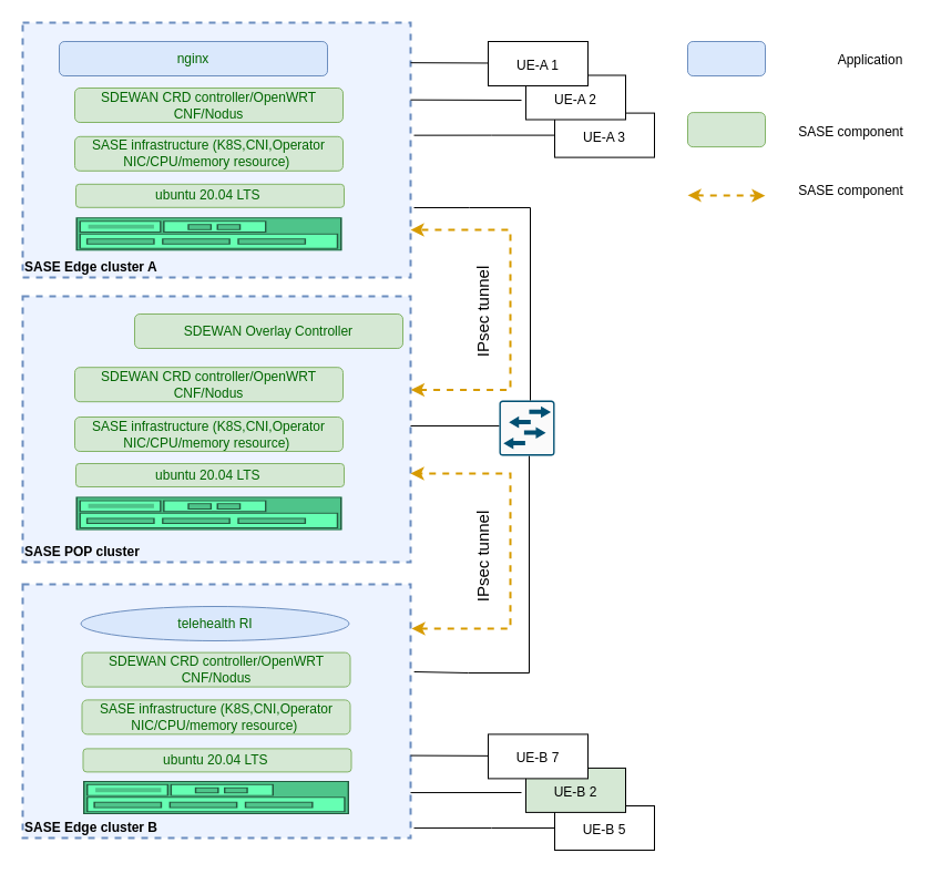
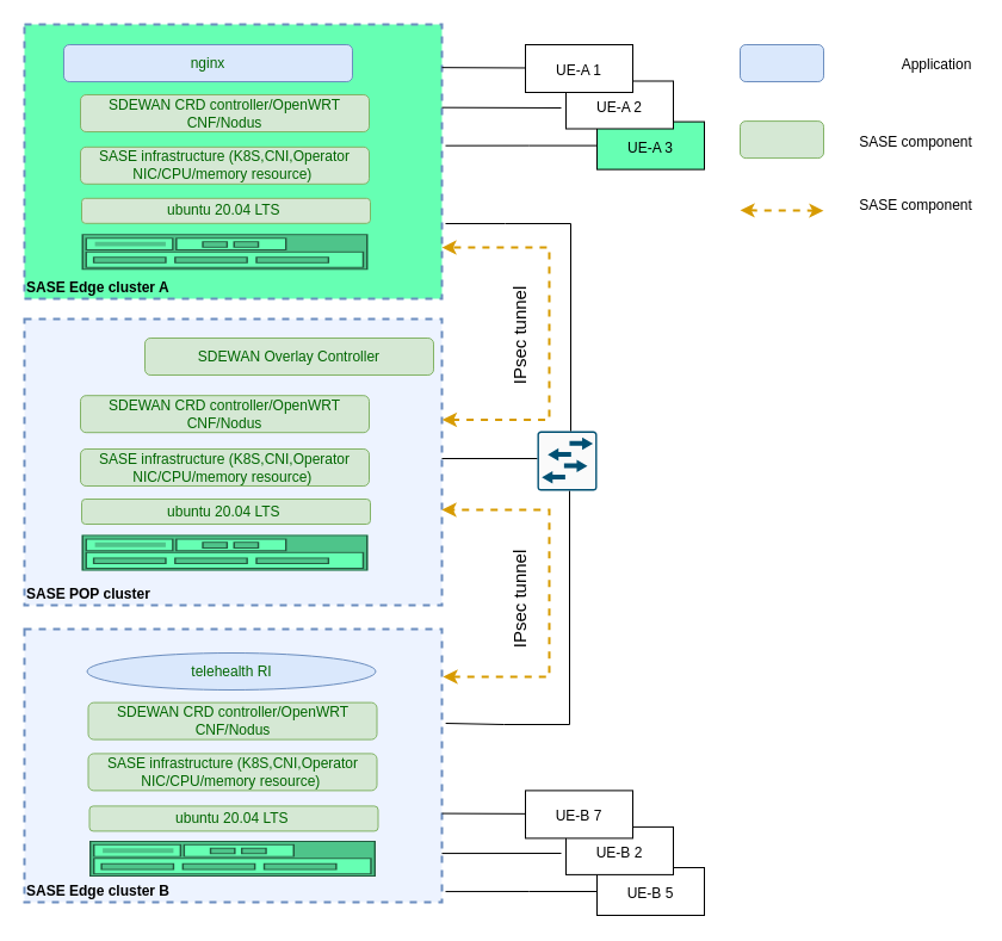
  <mxCell id="0" />
  <mxCell id="1" parent="0" />
  <mxCell id="2" value="&lt;font style=&quot;font-size: 12px&quot;&gt;UE-B 5&lt;/font&gt;" style="rounded=0;whiteSpace=wrap;html=1;fontSize=18;" parent="1" vertex="1"><mxGeometry x="500" y="727" width="90" height="40" as="geometry" /></mxCell>
  <mxCell id="3" value="SASE POP cluster" style="rounded=0;whiteSpace=wrap;html=1;strokeColor=#6C8EBF;strokeWidth=2;dashed=1;verticalAlign=bottom;align=left;fontStyle=1;fillColor=#EDF3FF;glass=0;sketch=0;" parent="1" vertex="1"><mxGeometry x="20" y="267" width="350" height="240" as="geometry" /></mxCell>
  <mxCell id="4" value="" style="html=1;labelPosition=right;align=left;spacingLeft=15;shadow=0;dashed=0;outlineConnect=0;shape=mxgraph.rack.general.switches_1;strokeColor=#6c8ebf;fillColor=#66FFB3;" parent="1" vertex="1"><mxGeometry x="68" y="448" width="240" height="30" as="geometry" /></mxCell>
  <mxCell id="5" value="&lt;font color=&quot;#006600&quot;&gt;ubuntu 20.04 LTS&amp;nbsp;&lt;/font&gt;" style="rounded=1;whiteSpace=wrap;html=1;fillColor=#d5e8d4;strokeColor=#82b366;" parent="1" vertex="1"><mxGeometry x="68" y="418" width="242" height="21" as="geometry" /></mxCell>
  <mxCell id="6" value="&lt;font color=&quot;#006600&quot;&gt;SDEWAN CRD controller/OpenWRT CNF/Nodus&lt;/font&gt;" style="rounded=1;whiteSpace=wrap;html=1;fillColor=#d5e8d4;strokeColor=#82b366;" parent="1" vertex="1"><mxGeometry x="67" y="331.2" width="242" height="31" as="geometry" /></mxCell>
  <mxCell id="7" value="&lt;font color=&quot;#006600&quot;&gt;SASE infrastructure (&lt;/font&gt;&lt;span style=&quot;color: rgb(0 , 102 , 0)&quot;&gt;K8S,CNI,Operator&lt;/span&gt;&lt;br style=&quot;color: rgb(0 , 102 , 0)&quot;&gt;&lt;span style=&quot;color: rgb(0 , 102 , 0)&quot;&gt;NIC/CPU/memory resource&lt;/span&gt;&lt;font color=&quot;#006600&quot;&gt;)&amp;nbsp;&lt;/font&gt;" style="rounded=1;whiteSpace=wrap;html=1;fillColor=#d5e8d4;strokeColor=#82b366;" parent="1" vertex="1"><mxGeometry x="67" y="376" width="242" height="31" as="geometry" /></mxCell>
- <mxCell id="8" value="SASE Edge cluster A" style="rounded=0;whiteSpace=wrap;html=1;strokeColor=#6C8EBF;strokeWidth=2;dashed=1;verticalAlign=bottom;align=left;fontStyle=1;fillColor=#EDF3FF;glass=0;sketch=0;" parent="1" vertex="1"><mxGeometry x="20" y="20" width="350" height="230" as="geometry" /></mxCell>
+ <mxCell id="8" value="SASE Edge cluster A" style="rounded=0;whiteSpace=wrap;html=1;strokeColor=#6C8EBF;strokeWidth=2;dashed=1;verticalAlign=bottom;align=left;fontStyle=1;fillColor=#66ffb3;glass=0;sketch=0;" parent="1" vertex="1"><mxGeometry x="20" y="20" width="350" height="230" as="geometry" /></mxCell>
  <mxCell id="9" value="" style="html=1;labelPosition=right;align=left;spacingLeft=15;shadow=0;dashed=0;outlineConnect=0;shape=mxgraph.rack.general.switches_1;strokeColor=#6c8ebf;fillColor=#66FFB3;" parent="1" vertex="1"><mxGeometry x="68" y="195.8" width="240" height="30" as="geometry" /></mxCell>
  <mxCell id="10" value="&lt;font color=&quot;#006600&quot;&gt;ubuntu 20.04 LTS&amp;nbsp;&lt;/font&gt;" style="rounded=1;whiteSpace=wrap;html=1;fillColor=#d5e8d4;strokeColor=#82b366;" parent="1" vertex="1"><mxGeometry x="68" y="165.8" width="242" height="21" as="geometry" /></mxCell>
  <mxCell id="11" value="&lt;font color=&quot;#006600&quot;&gt;SDEWAN CRD controller/OpenWRT CNF/Nodus&lt;/font&gt;" style="rounded=1;whiteSpace=wrap;html=1;fillColor=#d5e8d4;strokeColor=#82b366;" parent="1" vertex="1"><mxGeometry x="67" y="79" width="242" height="31" as="geometry" /></mxCell>
  <mxCell id="12" value="&lt;font color=&quot;#006600&quot;&gt;SASE infrastructure (&lt;/font&gt;&lt;span style=&quot;color: rgb(0 , 102 , 0)&quot;&gt;K8S,CNI,Operator&lt;/span&gt;&lt;br style=&quot;color: rgb(0 , 102 , 0)&quot;&gt;&lt;span style=&quot;color: rgb(0 , 102 , 0)&quot;&gt;NIC/CPU/memory resource&lt;/span&gt;&lt;font color=&quot;#006600&quot;&gt;)&amp;nbsp;&lt;/font&gt;" style="rounded=1;whiteSpace=wrap;html=1;fillColor=#d5e8d4;strokeColor=#82b366;" parent="1" vertex="1"><mxGeometry x="67" y="122.8" width="242" height="31" as="geometry" /></mxCell>
  <mxCell id="13" value="SASE Edge cluster B" style="rounded=0;whiteSpace=wrap;html=1;strokeColor=#6C8EBF;strokeWidth=2;dashed=1;verticalAlign=bottom;align=left;fontStyle=1;fillColor=#EDF3FF;glass=0;sketch=0;" parent="1" vertex="1"><mxGeometry x="20" y="527" width="350" height="229" as="geometry" /></mxCell>
  <mxCell id="14" value="&lt;font color=&quot;#006600&quot;&gt;SDEWAN CRD controller/OpenWRT CNF/Nodus&lt;/font&gt;" style="rounded=1;whiteSpace=wrap;html=1;fillColor=#d5e8d4;strokeColor=#82b366;" parent="1" vertex="1"><mxGeometry x="73.5" y="588.6" width="242" height="31" as="geometry" /></mxCell>
  <mxCell id="15" value="&lt;font color=&quot;#006600&quot;&gt;SASE infrastructure (&lt;/font&gt;&lt;span style=&quot;color: rgb(0 , 102 , 0)&quot;&gt;K8S,CNI,Operator&lt;/span&gt;&lt;br style=&quot;color: rgb(0 , 102 , 0)&quot;&gt;&lt;span style=&quot;color: rgb(0 , 102 , 0)&quot;&gt;NIC/CPU/memory resource&lt;/span&gt;&lt;font color=&quot;#006600&quot;&gt;)&amp;nbsp;&lt;/font&gt;" style="rounded=1;whiteSpace=wrap;html=1;fillColor=#d5e8d4;strokeColor=#82b366;" parent="1" vertex="1"><mxGeometry x="73.5" y="631.4" width="242" height="31" as="geometry" /></mxCell>
  <mxCell id="16" value="&lt;font color=&quot;#006600&quot;&gt;ubuntu 20.04 LTS&amp;nbsp;&lt;/font&gt;" style="rounded=1;whiteSpace=wrap;html=1;fillColor=#d5e8d4;strokeColor=#82b366;" parent="1" vertex="1"><mxGeometry x="74.5" y="675.4" width="242" height="21" as="geometry" /></mxCell>
  <mxCell id="17" value="" style="endArrow=none;html=1;rounded=0;entryX=0.5;entryY=1;entryDx=0;entryDy=0;entryPerimeter=0;exitX=1.009;exitY=0.345;exitDx=0;exitDy=0;exitPerimeter=0;" parent="1" source="13" edge="1"><mxGeometry width="50" height="50" relative="1" as="geometry"><mxPoint x="373" y="575.5" as="sourcePoint" /><mxPoint x="477" y="363" as="targetPoint" /><Array as="points"><mxPoint x="422" y="607" /><mxPoint x="477" y="607" /></Array></mxGeometry></mxCell>
  <mxCell id="18" value="" style="endArrow=none;html=1;rounded=0;" parent="1" edge="1"><mxGeometry width="50" height="50" relative="1" as="geometry"><mxPoint x="370" y="384" as="sourcePoint" /><mxPoint x="460" y="384" as="targetPoint" /><Array as="points" /></mxGeometry></mxCell>
  <mxCell id="19" value="&lt;font color=&quot;#006600&quot;&gt;nginx&lt;/font&gt;" style="rounded=1;whiteSpace=wrap;html=1;fillColor=#dae8fc;strokeColor=#6c8ebf;" parent="1" vertex="1"><mxGeometry x="53" y="37" width="242" height="31" as="geometry" /></mxCell>
  <mxCell id="20" value="" style="html=1;labelPosition=right;align=left;spacingLeft=15;shadow=0;dashed=0;outlineConnect=0;shape=mxgraph.rack.general.switches_1;strokeColor=#6c8ebf;fillColor=#66FFB3;" parent="1" vertex="1"><mxGeometry x="74.5" y="704.4" width="240" height="30" as="geometry" /></mxCell>
  <mxCell id="21" value="&lt;font color=&quot;#006600&quot;&gt;telehealth RI&lt;/font&gt;" style="ellipse;whiteSpace=wrap;html=1;fillColor=#dae8fc;strokeColor=#6c8ebf;" parent="1" vertex="1"><mxGeometry x="72.5" y="547" width="242" height="31" as="geometry" /></mxCell>
  <mxCell id="22" value="&lt;font color=&quot;#006600&quot;&gt;SDEWAN Overlay Controller&lt;/font&gt;" style="rounded=1;whiteSpace=wrap;html=1;fillColor=#d5e8d4;strokeColor=#82b366;" parent="1" vertex="1"><mxGeometry x="121" y="283" width="242" height="31" as="geometry" /></mxCell>
  <mxCell id="23" value="" style="sketch=0;points=[[0.015,0.015,0],[0.985,0.015,0],[0.985,0.985,0],[0.015,0.985,0],[0.25,0,0],[0.5,0,0],[0.75,0,0],[1,0.25,0],[1,0.5,0],[1,0.75,0],[0.75,1,0],[0.5,1,0],[0.25,1,0],[0,0.75,0],[0,0.5,0],[0,0.25,0]];verticalLabelPosition=bottom;html=1;verticalAlign=top;aspect=fixed;align=center;pointerEvents=1;shape=mxgraph.cisco19.rect;prIcon=l2_switch;fillColor=#FAFAFA;strokeColor=#005073;" parent="1" vertex="1"><mxGeometry x="450" y="361" width="50" height="50" as="geometry" /></mxCell>
  <mxCell id="24" value="" style="endArrow=none;html=1;rounded=0;entryX=0.5;entryY=0;entryDx=0;entryDy=0;entryPerimeter=0;" parent="1" edge="1"><mxGeometry width="50" height="50" relative="1" as="geometry"><mxPoint x="373" y="187" as="sourcePoint" /><mxPoint x="478" y="361" as="targetPoint" /><Array as="points"><mxPoint x="423" y="187" /><mxPoint x="478" y="187" /></Array></mxGeometry></mxCell>
  <mxCell id="25" value="" style="endArrow=none;html=1;rounded=0;entryX=0;entryY=0.5;entryDx=0;entryDy=0;entryPerimeter=0;" parent="1" edge="1"><mxGeometry width="50" height="50" relative="1" as="geometry"><mxPoint x="370" y="681.57" as="sourcePoint" /><mxPoint x="440" y="681.87" as="targetPoint" /></mxGeometry></mxCell>
- <mxCell id="26" value="&lt;font style=&quot;font-size: 12px&quot;&gt;UE-B 2&lt;/font&gt;" style="rounded=0;whiteSpace=wrap;html=1;fontSize=18;fillColor=#d5e8d4;" parent="1" vertex="1"><mxGeometry x="474" y="692.9" width="90" height="40" as="geometry" /></mxCell>
+ <mxCell id="26" value="&lt;font style=&quot;font-size: 12px&quot;&gt;UE-B 2&lt;/font&gt;" style="rounded=0;whiteSpace=wrap;html=1;fontSize=18;" parent="1" vertex="1"><mxGeometry x="474" y="692.9" width="90" height="40" as="geometry" /></mxCell>
  <mxCell id="27" value="&lt;font style=&quot;font-size: 12px&quot;&gt;UE-B 7&lt;/font&gt;" style="rounded=0;whiteSpace=wrap;html=1;fontSize=18;" parent="1" vertex="1"><mxGeometry x="440" y="662.4" width="90" height="40" as="geometry" /></mxCell>
  <mxCell id="28" value="" style="endArrow=none;html=1;rounded=0;" parent="1" edge="1"><mxGeometry width="50" height="50" relative="1" as="geometry"><mxPoint x="370" y="715.07" as="sourcePoint" /><mxPoint x="470" y="715" as="targetPoint" /></mxGeometry></mxCell>
  <mxCell id="29" value="" style="endArrow=none;html=1;rounded=0;entryX=0;entryY=0.5;entryDx=0;entryDy=0;" parent="1" target="2" edge="1"><mxGeometry width="50" height="50" relative="1" as="geometry"><mxPoint x="373" y="747.07" as="sourcePoint" /><mxPoint x="473" y="747" as="targetPoint" /><Array as="points"><mxPoint x="443" y="747" /></Array></mxGeometry></mxCell>
- <mxCell id="30" value="&lt;font style=&quot;font-size: 12px&quot;&gt;UE-A 3&lt;/font&gt;" style="rounded=0;whiteSpace=wrap;html=1;fontSize=18;" parent="1" vertex="1"><mxGeometry x="500" y="101.6" width="90" height="40" as="geometry" /></mxCell>
+ <mxCell id="30" value="&lt;font style=&quot;font-size: 12px&quot;&gt;UE-A 3&lt;/font&gt;" style="rounded=0;whiteSpace=wrap;html=1;fontSize=18;fillColor=#66ffb3;" parent="1" vertex="1"><mxGeometry x="500" y="101.6" width="90" height="40" as="geometry" /></mxCell>
  <mxCell id="31" value="" style="endArrow=none;html=1;rounded=0;entryX=0;entryY=0.5;entryDx=0;entryDy=0;entryPerimeter=0;" parent="1" edge="1"><mxGeometry width="50" height="50" relative="1" as="geometry"><mxPoint x="370" y="56.17" as="sourcePoint" /><mxPoint x="440" y="56.47" as="targetPoint" /></mxGeometry></mxCell>
  <mxCell id="32" value="&lt;font style=&quot;font-size: 12px&quot;&gt;UE-A 2&lt;/font&gt;" style="rounded=0;whiteSpace=wrap;html=1;fontSize=18;" parent="1" vertex="1"><mxGeometry x="474" y="67.5" width="90" height="40" as="geometry" /></mxCell>
  <mxCell id="33" value="&lt;font style=&quot;font-size: 12px&quot;&gt;UE-A 1&lt;/font&gt;" style="rounded=0;whiteSpace=wrap;html=1;fontSize=18;" parent="1" vertex="1"><mxGeometry x="440" y="37" width="90" height="40" as="geometry" /></mxCell>
  <mxCell id="34" value="" style="endArrow=none;html=1;rounded=0;" parent="1" edge="1"><mxGeometry width="50" height="50" relative="1" as="geometry"><mxPoint x="370" y="89.67" as="sourcePoint" /><mxPoint x="470" y="90" as="targetPoint" /></mxGeometry></mxCell>
  <mxCell id="35" value="" style="endArrow=none;html=1;rounded=0;entryX=0;entryY=0.5;entryDx=0;entryDy=0;" parent="1" target="30" edge="1"><mxGeometry width="50" height="50" relative="1" as="geometry"><mxPoint x="373" y="121.67" as="sourcePoint" /><mxPoint x="473" y="121.6" as="targetPoint" /><Array as="points"><mxPoint x="443" y="121.6" /></Array></mxGeometry></mxCell>
  <mxCell id="36" value="" style="rounded=1;whiteSpace=wrap;html=1;fillColor=#dae8fc;strokeColor=#6c8ebf;" parent="1" vertex="1"><mxGeometry x="620" y="37" width="70" height="31" as="geometry" /></mxCell>
  <mxCell id="37" value="Application" style="text;html=1;strokeColor=none;fillColor=none;align=center;verticalAlign=middle;whiteSpace=wrap;rounded=0;fontSize=12;" parent="1" vertex="1"><mxGeometry x="755" y="38.5" width="60" height="30" as="geometry" /></mxCell>
  <mxCell id="38" value="" style="rounded=1;whiteSpace=wrap;html=1;fillColor=#d5e8d4;strokeColor=#82b366;" parent="1" vertex="1"><mxGeometry x="620" y="101.1" width="70" height="31" as="geometry" /></mxCell>
  <mxCell id="39" value="&lt;font style=&quot;font-size: 15px;&quot;&gt;IPsec tunnel&lt;/font&gt;" style="text;html=1;strokeColor=none;fillColor=none;align=center;verticalAlign=middle;whiteSpace=wrap;rounded=0;rotation=270;" parent="1" vertex="1"><mxGeometry x="387" y="487" width="96" height="30" as="geometry" /></mxCell>
  <mxCell id="40" value="" style="endArrow=classic;startArrow=classic;html=1;rounded=0;edgeStyle=orthogonalEdgeStyle;fillColor=#ffe6cc;strokeColor=#d79b00;strokeWidth=2;dashed=1;endFill=1;" parent="1" target="3" edge="1"><mxGeometry width="50" height="50" relative="1" as="geometry"><mxPoint x="371" y="567" as="sourcePoint" /><mxPoint x="429.32" y="457" as="targetPoint" /><Array as="points"><mxPoint x="371" y="567" /><mxPoint x="460" y="567" /><mxPoint x="460" y="427" /></Array></mxGeometry></mxCell>
  <mxCell id="41" value="&lt;font style=&quot;font-size: 15px;&quot;&gt;IPsec tunnel&lt;/font&gt;" style="text;html=1;strokeColor=none;fillColor=none;align=center;verticalAlign=middle;whiteSpace=wrap;rounded=0;rotation=270;" parent="1" vertex="1"><mxGeometry x="387" y="266" width="96" height="30" as="geometry" /></mxCell>
  <mxCell id="42" value="" style="endArrow=classic;startArrow=classic;html=1;rounded=0;edgeStyle=orthogonalEdgeStyle;exitX=1.001;exitY=0.352;exitDx=0;exitDy=0;exitPerimeter=0;fillColor=#ffe6cc;strokeColor=#d79b00;strokeWidth=2;dashed=1;endFill=1;" parent="1" source="3" edge="1"><mxGeometry width="50" height="50" relative="1" as="geometry"><mxPoint x="370.7" y="367.496" as="sourcePoint" /><mxPoint x="370" y="207.04" as="targetPoint" /><Array as="points"><mxPoint x="460" y="351" /><mxPoint x="460" y="207" /></Array></mxGeometry></mxCell>
  <mxCell id="43" value="SASE component" style="text;html=1;strokeColor=none;fillColor=none;align=center;verticalAlign=middle;whiteSpace=wrap;rounded=0;fontSize=12;" vertex="1" parent="1"><mxGeometry x="717" y="103.6" width="101" height="30" as="geometry" /></mxCell>
  <mxCell id="44" value="" style="endArrow=classic;startArrow=classic;html=1;rounded=0;dashed=1;fontSize=15;strokeWidth=2;fillColor=#ffe6cc;strokeColor=#d79b00;" edge="1" parent="1"><mxGeometry width="50" height="50" relative="1" as="geometry"><mxPoint x="620" y="175.8" as="sourcePoint" /><mxPoint x="690" y="176.2" as="targetPoint" /></mxGeometry></mxCell>
  <mxCell id="45" value="SASE component" style="text;html=1;strokeColor=none;fillColor=none;align=center;verticalAlign=middle;whiteSpace=wrap;rounded=0;fontSize=12;" vertex="1" parent="1"><mxGeometry x="717" y="156.8" width="101" height="30" as="geometry" /></mxCell>
